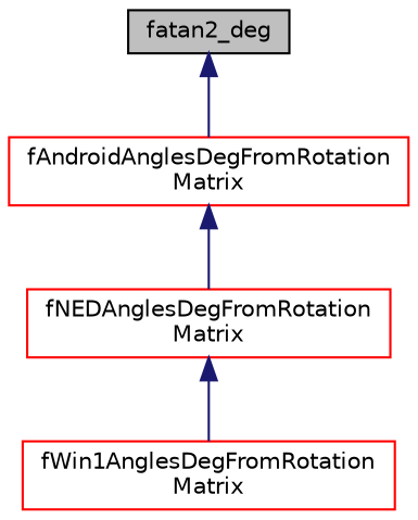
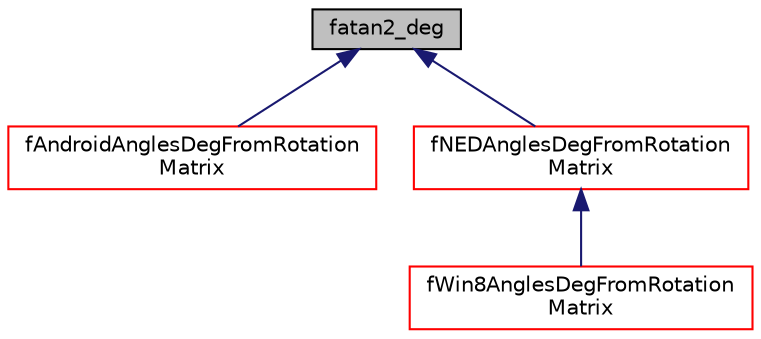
  digraph {
    rankdir=TB
    node [color=red fillcolor=white fontname=Helvetica fontsize=10 shape=record style=filled]
    edge [color=midnightblue dir=back fontname=Helvetica fontsize=10 labelfontname=Helvetica labelfontsize=10 style=solid]
    n1 [color=black fillcolor=grey75 fontcolor=black height=0.2 label=fatan2_deg width=0.4]
    n2 [height=0.2 label="fAndroidAnglesDegFromRotation\lMatrix" width=0.4]
    n3 [height=0.2 label="fNEDAnglesDegFromRotation\lMatrix" width=0.4]
-   n4 [height=0.2 label="fWin1AnglesDegFromRotation\lMatrix" width=0.4]
+   n4 [height=0.2 label="fWin8AnglesDegFromRotation\lMatrix" width=0.4]
    n1 -> n2
-   n2 -> n3
+   n1 -> n3
    n3 -> n4
  }
